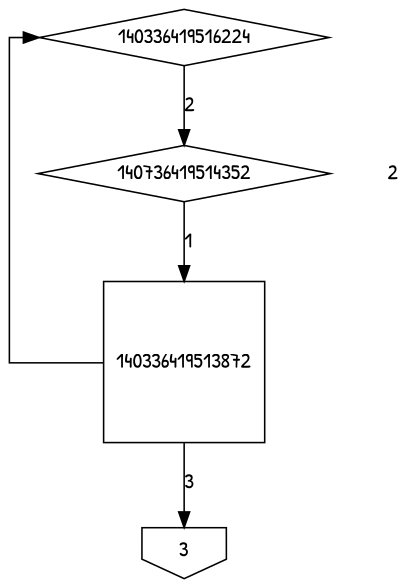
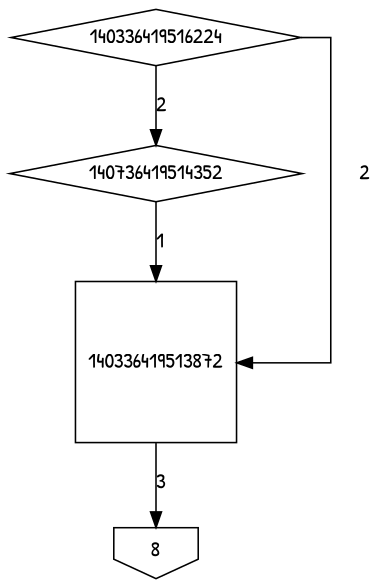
  digraph {
    fontname="Patrick Hand"
    splines=ortho
    node [fontname="Patrick Hand" shape=diamond]
    edge [constraint=True fontname="Patrick Hand"]
    n1 [label=140736419514352]
    140336419516224
    140336419513872 [shape=square]
-   n4 [label=3 shape=invhouse]
+   n4 [label=8 shape=invhouse]
    n1 -> 140336419513872 [label=1]
    140336419516224 -> n1 [label=2]
-   140336419513872 -> 140336419516224 [constraint=False label=2]
+   140336419516224 -> 140336419513872 [constraint=False label=2]
    140336419513872 -> n4 [label=3]
  }
